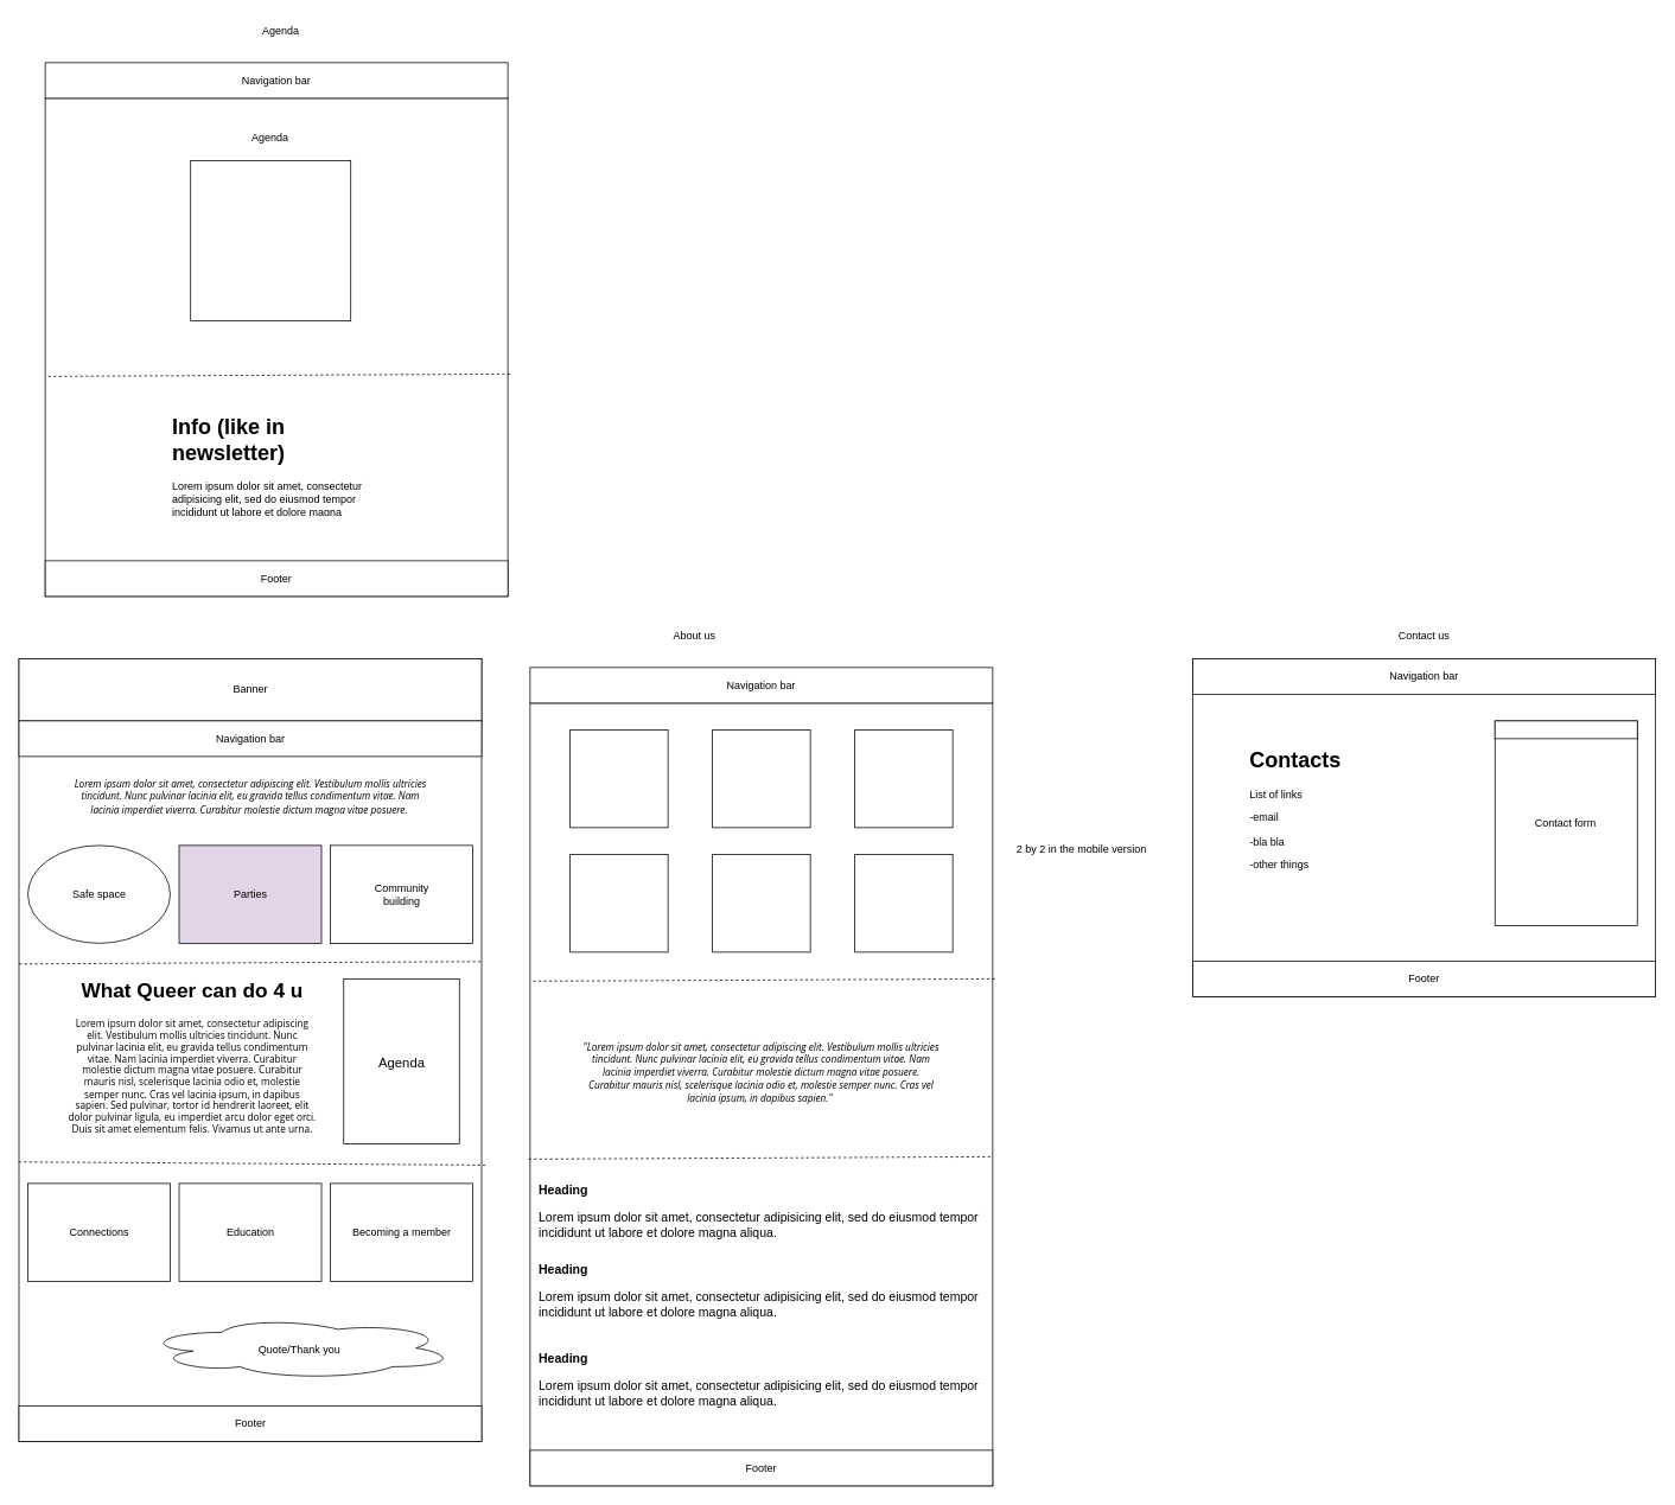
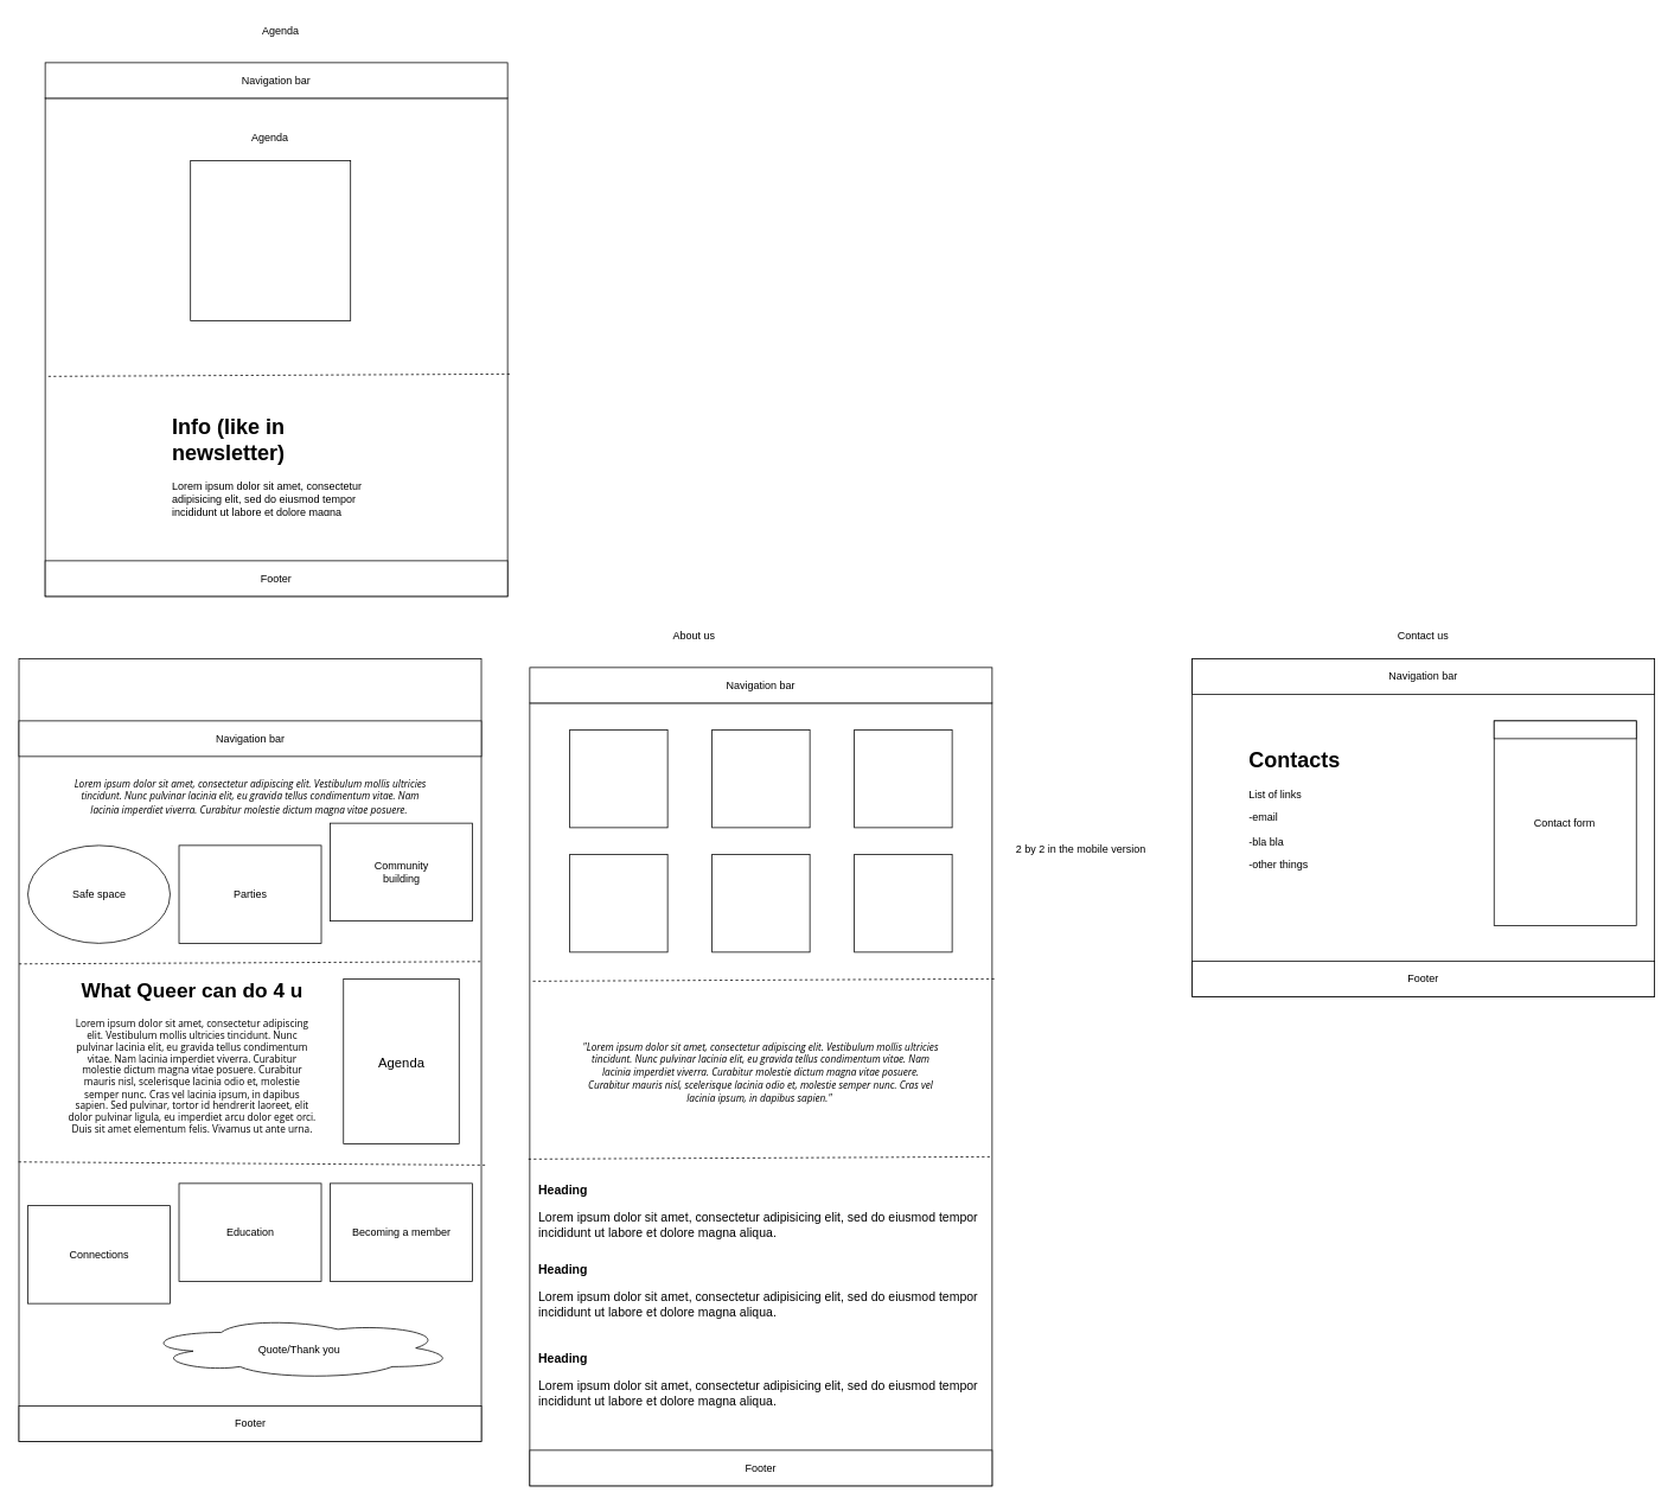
  <mxCell id="0" />
  <mxCell id="1" parent="0" />
  <mxCell id="2" value="" style="rounded=0;whiteSpace=wrap;html=1;" parent="1" vertex="1"><mxGeometry x="20.52" y="740" width="520" height="880" as="geometry" /></mxCell>
- <mxCell id="3" value="Banner" style="rounded=0;whiteSpace=wrap;html=1;" parent="1" vertex="1"><mxGeometry x="20.52" y="740" width="520" height="70" as="geometry" /></mxCell>
  <mxCell id="4" value="Navigation bar" style="rounded=0;whiteSpace=wrap;html=1;" parent="1" vertex="1"><mxGeometry x="20.52" y="810" width="520" height="40" as="geometry" /></mxCell>
  <mxCell id="5" value="Safe space" style="ellipse;whiteSpace=wrap;html=1;" parent="1" vertex="1"><mxGeometry x="30.52" y="950" width="160" height="110" as="geometry" /></mxCell>
- <mxCell id="6" value="Parties" style="rounded=0;whiteSpace=wrap;html=1;fillColor=#e1d5e7;" parent="1" vertex="1"><mxGeometry x="200.52" y="950" width="160" height="110" as="geometry" /></mxCell>
- <mxCell id="7" value="Community&lt;br&gt;building" style="rounded=0;whiteSpace=wrap;html=1;" parent="1" vertex="1"><mxGeometry x="370.52" y="950" width="160" height="110" as="geometry" /></mxCell>
+ <mxCell id="6" value="Parties" style="rounded=0;whiteSpace=wrap;html=1;" parent="1" vertex="1"><mxGeometry x="200.52" y="950" width="160" height="110" as="geometry" /></mxCell>
+ <mxCell id="7" value="Community&lt;br&gt;building" style="rounded=0;whiteSpace=wrap;html=1;" parent="1" vertex="1"><mxGeometry x="370.52" y="925" width="160" height="110" as="geometry" /></mxCell>
  <mxCell id="8" value="&lt;h1 style=&quot;text-align: center; font-size: 23px;&quot;&gt;What Queer can do 4 u&lt;/h1&gt;&lt;p style=&quot;text-align: center; margin: 0px 0px 15px; padding: 0px; font-family: &amp;quot;Open Sans&amp;quot;, Arial, sans-serif; font-size: 11px;&quot;&gt;&lt;font style=&quot;font-size: 11px;&quot;&gt;Lorem ipsum dolor sit amet, consectetur adipiscing elit. Vestibulum mollis ultricies tincidunt. Nunc pulvinar lacinia elit, eu gravida tellus condimentum vitae. Nam lacinia imperdiet viverra. Curabitur molestie dictum magna vitae posuere. Curabitur mauris nisl, scelerisque lacinia odio et, molestie semper nunc. Cras vel lacinia ipsum, in dapibus sapien. Sed pulvinar, tortor id hendrerit laoreet, elit dolor pulvinar ligula, eu imperdiet arcu dolor eget orci. Duis sit amet elementum felis. Vivamus ut ante urna. Pellentesque a eleifend sapien, sit amet faucibus orci. Duis auctor nisl non metus feugiat, at tempor odio convallis. In blandit eros vitae lectus dignissim volutpat.&lt;/font&gt;&lt;/p&gt;&lt;p style=&quot;margin: 0px 0px 15px; padding: 0px; font-family: &amp;quot;Open Sans&amp;quot;, Arial, sans-serif; font-size: 11px;&quot;&gt;&lt;br&gt;&lt;/p&gt;" style="text;html=1;strokeColor=none;fillColor=none;spacing=5;spacingTop=-20;whiteSpace=wrap;overflow=hidden;rounded=0;" parent="1" vertex="1"><mxGeometry x="70.52" y="1095" width="287" height="180" as="geometry" /></mxCell>
  <mxCell id="9" value="&lt;font style=&quot;font-size: 15px;&quot;&gt;Agenda&lt;/font&gt;" style="rounded=0;whiteSpace=wrap;html=1;fontSize=22;" parent="1" vertex="1"><mxGeometry x="385.52" y="1100" width="130" height="185.5" as="geometry" /></mxCell>
  <mxCell id="10" value="&lt;font style=&quot;font-size: 12px;&quot;&gt;Quote/Thank you&lt;/font&gt;" style="ellipse;shape=cloud;whiteSpace=wrap;html=1;fontSize=15;" parent="1" vertex="1"><mxGeometry x="160.52" y="1480" width="350" height="70" as="geometry" /></mxCell>
  <mxCell id="11" value="Footer" style="rounded=0;whiteSpace=wrap;html=1;" parent="1" vertex="1"><mxGeometry x="20.52" y="1580" width="520" height="40" as="geometry" /></mxCell>
- <mxCell id="12" value="Connections" style="rounded=0;whiteSpace=wrap;html=1;" parent="1" vertex="1"><mxGeometry x="30.52" y="1330" width="160" height="110" as="geometry" /></mxCell>
+ <mxCell id="12" value="Connections" style="rounded=0;whiteSpace=wrap;html=1;" parent="1" vertex="1"><mxGeometry x="30.52" y="1355" width="160" height="110" as="geometry" /></mxCell>
  <mxCell id="13" value="Education" style="rounded=0;whiteSpace=wrap;html=1;" parent="1" vertex="1"><mxGeometry x="200.52" y="1330" width="160" height="110" as="geometry" /></mxCell>
  <mxCell id="14" value="Becoming a member" style="rounded=0;whiteSpace=wrap;html=1;" parent="1" vertex="1"><mxGeometry x="370.52" y="1330" width="160" height="110" as="geometry" /></mxCell>
  <mxCell id="15" value="" style="endArrow=none;dashed=1;html=1;rounded=0;fontSize=12;exitX=0;exitY=0.39;exitDx=0;exitDy=0;exitPerimeter=0;entryX=1.003;entryY=0.387;entryDx=0;entryDy=0;entryPerimeter=0;" parent="1" source="2" target="2" edge="1"><mxGeometry width="50" height="50" relative="1" as="geometry"><mxPoint x="570.52" y="1110" as="sourcePoint" /><mxPoint x="620.52" y="1060" as="targetPoint" /></mxGeometry></mxCell>
  <mxCell id="16" value="" style="endArrow=none;dashed=1;html=1;rounded=0;fontSize=12;exitX=-0.001;exitY=0.643;exitDx=0;exitDy=0;exitPerimeter=0;entryX=1.008;entryY=0.647;entryDx=0;entryDy=0;entryPerimeter=0;" parent="1" source="2" target="2" edge="1"><mxGeometry width="50" height="50" relative="1" as="geometry"><mxPoint x="560.52" y="1370" as="sourcePoint" /><mxPoint x="610.52" y="1320" as="targetPoint" /></mxGeometry></mxCell>
  <mxCell id="17" value="&lt;p style=&quot;border-color: var(--border-color); caret-color: rgb(0, 0, 0); color: rgb(0, 0, 0); font-style: normal; font-variant-caps: normal; font-weight: 400; letter-spacing: normal; text-indent: 0px; text-transform: none; word-spacing: 0px; -webkit-text-stroke-width: 0px; text-decoration: none; text-align: center; margin: 0px 0px 15px; padding: 0px; font-family: &amp;quot;Open Sans&amp;quot;, Arial, sans-serif; font-size: 11px;&quot;&gt;&lt;/p&gt;" style="rounded=0;whiteSpace=wrap;html=1;" parent="1" vertex="1"><mxGeometry x="595" y="790" width="520" height="880" as="geometry" /></mxCell>
  <mxCell id="18" value="Navigation bar" style="rounded=0;whiteSpace=wrap;html=1;" parent="1" vertex="1"><mxGeometry x="595" y="750" width="520" height="40" as="geometry" /></mxCell>
  <mxCell id="19" value="About us" style="text;html=1;strokeColor=none;fillColor=none;align=center;verticalAlign=middle;whiteSpace=wrap;rounded=0;fontSize=12;" parent="1" vertex="1"><mxGeometry x="750" y="700" width="60" height="30" as="geometry" /></mxCell>
  <mxCell id="20" value="" style="whiteSpace=wrap;html=1;aspect=fixed;fontSize=12;" parent="1" vertex="1"><mxGeometry x="640" y="820" width="110" height="110" as="geometry" /></mxCell>
  <mxCell id="21" value="" style="whiteSpace=wrap;html=1;aspect=fixed;fontSize=12;" parent="1" vertex="1"><mxGeometry x="800" y="820" width="110" height="110" as="geometry" /></mxCell>
  <mxCell id="22" value="" style="whiteSpace=wrap;html=1;aspect=fixed;fontSize=12;" parent="1" vertex="1"><mxGeometry x="960" y="820" width="110" height="110" as="geometry" /></mxCell>
  <mxCell id="23" value="" style="whiteSpace=wrap;html=1;aspect=fixed;fontSize=12;" parent="1" vertex="1"><mxGeometry x="640" y="960" width="110" height="110" as="geometry" /></mxCell>
  <mxCell id="24" value="" style="whiteSpace=wrap;html=1;aspect=fixed;fontSize=12;" parent="1" vertex="1"><mxGeometry x="800" y="960" width="110" height="110" as="geometry" /></mxCell>
  <mxCell id="25" value="" style="whiteSpace=wrap;html=1;aspect=fixed;fontSize=12;" parent="1" vertex="1"><mxGeometry x="960" y="960" width="110" height="110" as="geometry" /></mxCell>
  <mxCell id="26" value="" style="endArrow=none;dashed=1;html=1;rounded=0;fontSize=12;exitX=0;exitY=0.39;exitDx=0;exitDy=0;exitPerimeter=0;entryX=1.003;entryY=0.387;entryDx=0;entryDy=0;entryPerimeter=0;" parent="1" edge="1"><mxGeometry width="50" height="50" relative="1" as="geometry"><mxPoint x="598.44" y="1102.64" as="sourcePoint" /><mxPoint x="1120" y="1100" as="targetPoint" /></mxGeometry></mxCell>
  <mxCell id="27" value="&lt;i style=&quot;border-color: var(--border-color); font-family: &amp;quot;Open Sans&amp;quot;, Arial, sans-serif; font-size: 11px;&quot;&gt;&quot;Lorem ipsum dolor sit amet, consectetur adipiscing elit. Vestibulum mollis ultricies tincidunt. Nunc pulvinar lacinia elit, eu gravida tellus condimentum vitae. Nam lacinia imperdiet viverra. Curabitur molestie dictum magna vitae posuere. Curabitur mauris nisl, scelerisque lacinia odio et, molestie semper nunc. Cras vel lacinia ipsum, in dapibus sapien.&quot;&amp;nbsp;&lt;/i&gt;" style="text;html=1;strokeColor=none;fillColor=none;align=center;verticalAlign=middle;whiteSpace=wrap;rounded=0;fontSize=12;" parent="1" vertex="1"><mxGeometry x="653" y="1190" width="404" height="30" as="geometry" /></mxCell>
  <mxCell id="28" value="" style="endArrow=none;dashed=1;html=1;rounded=0;fontSize=12;exitX=0;exitY=0.39;exitDx=0;exitDy=0;exitPerimeter=0;entryX=1.003;entryY=0.387;entryDx=0;entryDy=0;entryPerimeter=0;" parent="1" edge="1"><mxGeometry width="50" height="50" relative="1" as="geometry"><mxPoint x="593.44" y="1302.64" as="sourcePoint" /><mxPoint x="1115" y="1300" as="targetPoint" /></mxGeometry></mxCell>
  <mxCell id="29" value="&lt;h1 style=&quot;font-size: 14px;&quot;&gt;&lt;font style=&quot;font-size: 14px;&quot;&gt;Heading&lt;/font&gt;&lt;/h1&gt;&lt;p style=&quot;font-size: 14px;&quot;&gt;&lt;font style=&quot;font-size: 14px;&quot;&gt;Lorem ipsum dolor sit amet, consectetur adipisicing elit, sed do eiusmod tempor incididunt ut labore et dolore magna aliqua.&lt;/font&gt;&lt;/p&gt;" style="text;html=1;strokeColor=none;fillColor=none;spacing=5;spacingTop=-20;whiteSpace=wrap;overflow=hidden;rounded=0;fontSize=12;align=left;" parent="1" vertex="1"><mxGeometry x="600" y="1330" width="510" height="80" as="geometry" /></mxCell>
  <mxCell id="30" value="&lt;h1 style=&quot;font-size: 14px;&quot;&gt;&lt;font style=&quot;font-size: 14px;&quot;&gt;Heading&lt;/font&gt;&lt;/h1&gt;&lt;p style=&quot;font-size: 14px;&quot;&gt;&lt;font style=&quot;font-size: 14px;&quot;&gt;Lorem ipsum dolor sit amet, consectetur adipisicing elit, sed do eiusmod tempor incididunt ut labore et dolore magna aliqua.&lt;/font&gt;&lt;/p&gt;" style="text;html=1;strokeColor=none;fillColor=none;spacing=5;spacingTop=-20;whiteSpace=wrap;overflow=hidden;rounded=0;fontSize=12;align=left;" parent="1" vertex="1"><mxGeometry x="600" y="1420" width="510" height="80" as="geometry" /></mxCell>
  <mxCell id="31" value="Footer" style="rounded=0;whiteSpace=wrap;html=1;" parent="1" vertex="1"><mxGeometry x="595" y="1630" width="520" height="40" as="geometry" /></mxCell>
  <mxCell id="32" value="&lt;h1 style=&quot;font-size: 14px;&quot;&gt;&lt;font style=&quot;font-size: 14px;&quot;&gt;Heading&lt;/font&gt;&lt;/h1&gt;&lt;p style=&quot;font-size: 14px;&quot;&gt;&lt;font style=&quot;font-size: 14px;&quot;&gt;Lorem ipsum dolor sit amet, consectetur adipisicing elit, sed do eiusmod tempor incididunt ut labore et dolore magna aliqua.&lt;/font&gt;&lt;/p&gt;" style="text;html=1;strokeColor=none;fillColor=none;spacing=5;spacingTop=-20;whiteSpace=wrap;overflow=hidden;rounded=0;fontSize=12;align=left;" parent="1" vertex="1"><mxGeometry x="600" y="1520" width="510" height="80" as="geometry" /></mxCell>
  <mxCell id="33" value="&lt;i style=&quot;border-color: var(--border-color); font-family: &amp;quot;Open Sans&amp;quot;, Arial, sans-serif; font-size: 11px;&quot;&gt;Lorem ipsum dolor sit amet, consectetur adipiscing elit. Vestibulum mollis ultricies tincidunt. Nunc pulvinar lacinia elit, eu gravida tellus condimentum vitae. Nam lacinia imperdiet viverra. Curabitur molestie dictum magna vitae posuere.&amp;nbsp;&lt;/i&gt;" style="text;html=1;strokeColor=none;fillColor=none;align=center;verticalAlign=middle;whiteSpace=wrap;rounded=0;fontSize=12;" parent="1" vertex="1"><mxGeometry x="78.52" y="880" width="404" height="30" as="geometry" /></mxCell>
  <mxCell id="34" value="&lt;p style=&quot;border-color: var(--border-color); caret-color: rgb(0, 0, 0); color: rgb(0, 0, 0); font-style: normal; font-variant-caps: normal; font-weight: 400; letter-spacing: normal; text-indent: 0px; text-transform: none; word-spacing: 0px; -webkit-text-stroke-width: 0px; text-decoration: none; text-align: center; margin: 0px 0px 15px; padding: 0px; font-family: &amp;quot;Open Sans&amp;quot;, Arial, sans-serif; font-size: 11px;&quot;&gt;&lt;/p&gt;" style="rounded=0;whiteSpace=wrap;html=1;" vertex="1" parent="1"><mxGeometry x="50" y="110" width="520" height="560" as="geometry" /></mxCell>
  <mxCell id="35" value="Navigation bar" style="rounded=0;whiteSpace=wrap;html=1;" vertex="1" parent="1"><mxGeometry x="50" y="70" width="520" height="40" as="geometry" /></mxCell>
  <mxCell id="36" value="Agenda" style="text;html=1;strokeColor=none;fillColor=none;align=center;verticalAlign=middle;whiteSpace=wrap;rounded=0;fontSize=12;" vertex="1" parent="1"><mxGeometry x="285" y="20" width="60" height="30" as="geometry" /></mxCell>
  <mxCell id="37" value="" style="whiteSpace=wrap;html=1;aspect=fixed;fontSize=12;" vertex="1" parent="1"><mxGeometry x="213.44" y="180" width="180" height="180" as="geometry" /></mxCell>
  <mxCell id="38" value="" style="endArrow=none;dashed=1;html=1;rounded=0;fontSize=12;exitX=0;exitY=0.39;exitDx=0;exitDy=0;exitPerimeter=0;entryX=1.003;entryY=0.387;entryDx=0;entryDy=0;entryPerimeter=0;" edge="1" parent="1"><mxGeometry width="50" height="50" relative="1" as="geometry"><mxPoint x="53.44" y="422.64" as="sourcePoint" /><mxPoint x="575" y="420" as="targetPoint" /></mxGeometry></mxCell>
  <mxCell id="39" value="Footer" style="rounded=0;whiteSpace=wrap;html=1;" vertex="1" parent="1"><mxGeometry x="50" y="630" width="520" height="40" as="geometry" /></mxCell>
  <mxCell id="40" value="Agenda" style="text;html=1;strokeColor=none;fillColor=none;align=center;verticalAlign=middle;whiteSpace=wrap;rounded=0;" vertex="1" parent="1"><mxGeometry x="273.44" y="140" width="60" height="30" as="geometry" /></mxCell>
  <mxCell id="41" value="&lt;h1&gt;Info (like in newsletter)&lt;/h1&gt;&lt;p&gt;Lorem ipsum dolor sit amet, consectetur adipisicing elit, sed do eiusmod tempor incididunt ut labore et dolore magna aliqua.&lt;/p&gt;" style="text;html=1;strokeColor=none;fillColor=none;spacing=5;spacingTop=-20;whiteSpace=wrap;overflow=hidden;rounded=0;" vertex="1" parent="1"><mxGeometry x="188.44" y="460" width="230" height="120" as="geometry" /></mxCell>
  <mxCell id="42" value="2 by 2 in the mobile version" style="text;html=1;strokeColor=none;fillColor=none;align=center;verticalAlign=middle;whiteSpace=wrap;rounded=0;" vertex="1" parent="1"><mxGeometry x="1130" y="900" width="170" height="110" as="geometry" /></mxCell>
  <mxCell id="43" value="" style="rounded=0;whiteSpace=wrap;html=1;" vertex="1" parent="1"><mxGeometry x="1340" y="740" width="520" height="380" as="geometry" /></mxCell>
  <mxCell id="44" value="Navigation bar" style="rounded=0;whiteSpace=wrap;html=1;" vertex="1" parent="1"><mxGeometry x="1340" y="740" width="520" height="40" as="geometry" /></mxCell>
  <mxCell id="45" value="Contact form" style="rounded=0;whiteSpace=wrap;html=1;" vertex="1" parent="1"><mxGeometry x="1679.48" y="810" width="160" height="230" as="geometry" /></mxCell>
  <mxCell id="46" value="Footer" style="rounded=0;whiteSpace=wrap;html=1;" vertex="1" parent="1"><mxGeometry x="1340" y="1080" width="520" height="40" as="geometry" /></mxCell>
  <mxCell id="47" value="Contact us" style="text;html=1;strokeColor=none;fillColor=none;align=center;verticalAlign=middle;whiteSpace=wrap;rounded=0;fontSize=12;" vertex="1" parent="1"><mxGeometry x="1570" y="700" width="60" height="30" as="geometry" /></mxCell>
  <mxCell id="48" value="" style="rounded=0;whiteSpace=wrap;html=1;" vertex="1" parent="1"><mxGeometry x="1679.48" y="810" width="160" height="20" as="geometry" /></mxCell>
  <mxCell id="49" value="&lt;h1&gt;Contacts&lt;/h1&gt;&lt;p&gt;List of links&lt;/p&gt;&lt;p&gt;-email&lt;/p&gt;&lt;p&gt;-bla bla&lt;/p&gt;&lt;p&gt;-other things&lt;/p&gt;" style="text;html=1;strokeColor=none;fillColor=none;spacing=5;spacingTop=-20;whiteSpace=wrap;overflow=hidden;rounded=0;" vertex="1" parent="1"><mxGeometry x="1399.48" y="835" width="230" height="165" as="geometry" /></mxCell>
